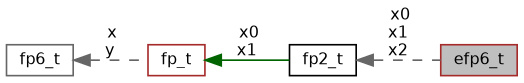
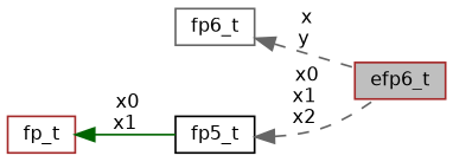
  digraph {
    rankdir=LR
    node [color=brown fillcolor=white fontname=Helvetica fontsize=10 shape=record style=filled]
    edge [color=gray40 dir=back fontname=Helvetica fontsize=10 labelfontname=Helvetica labelfontsize=10 style=dashed]
    n1 [fillcolor=grey75 fontcolor=black height=0.2 label=efp6_t width=0.4]
    n2 [color=gray40 height=0.2 label=fp6_t width=0.4]
-   n3 [color=black height=0.2 label=fp2_t width=0.4]
+   n3 [color=black height=0.2 label=fp5_t width=0.4]
    n4 [height=0.2 label=fp_t width=0.4]
-   n2 -> n4 [label=" x\ny"]
+   n2 -> n1 [label=" x\ny"]
    n3 -> n1 [label=" x0\nx1\nx2"]
    n4 -> n3 [color=darkgreen label=" x0\nx1" style=solid]
  }
